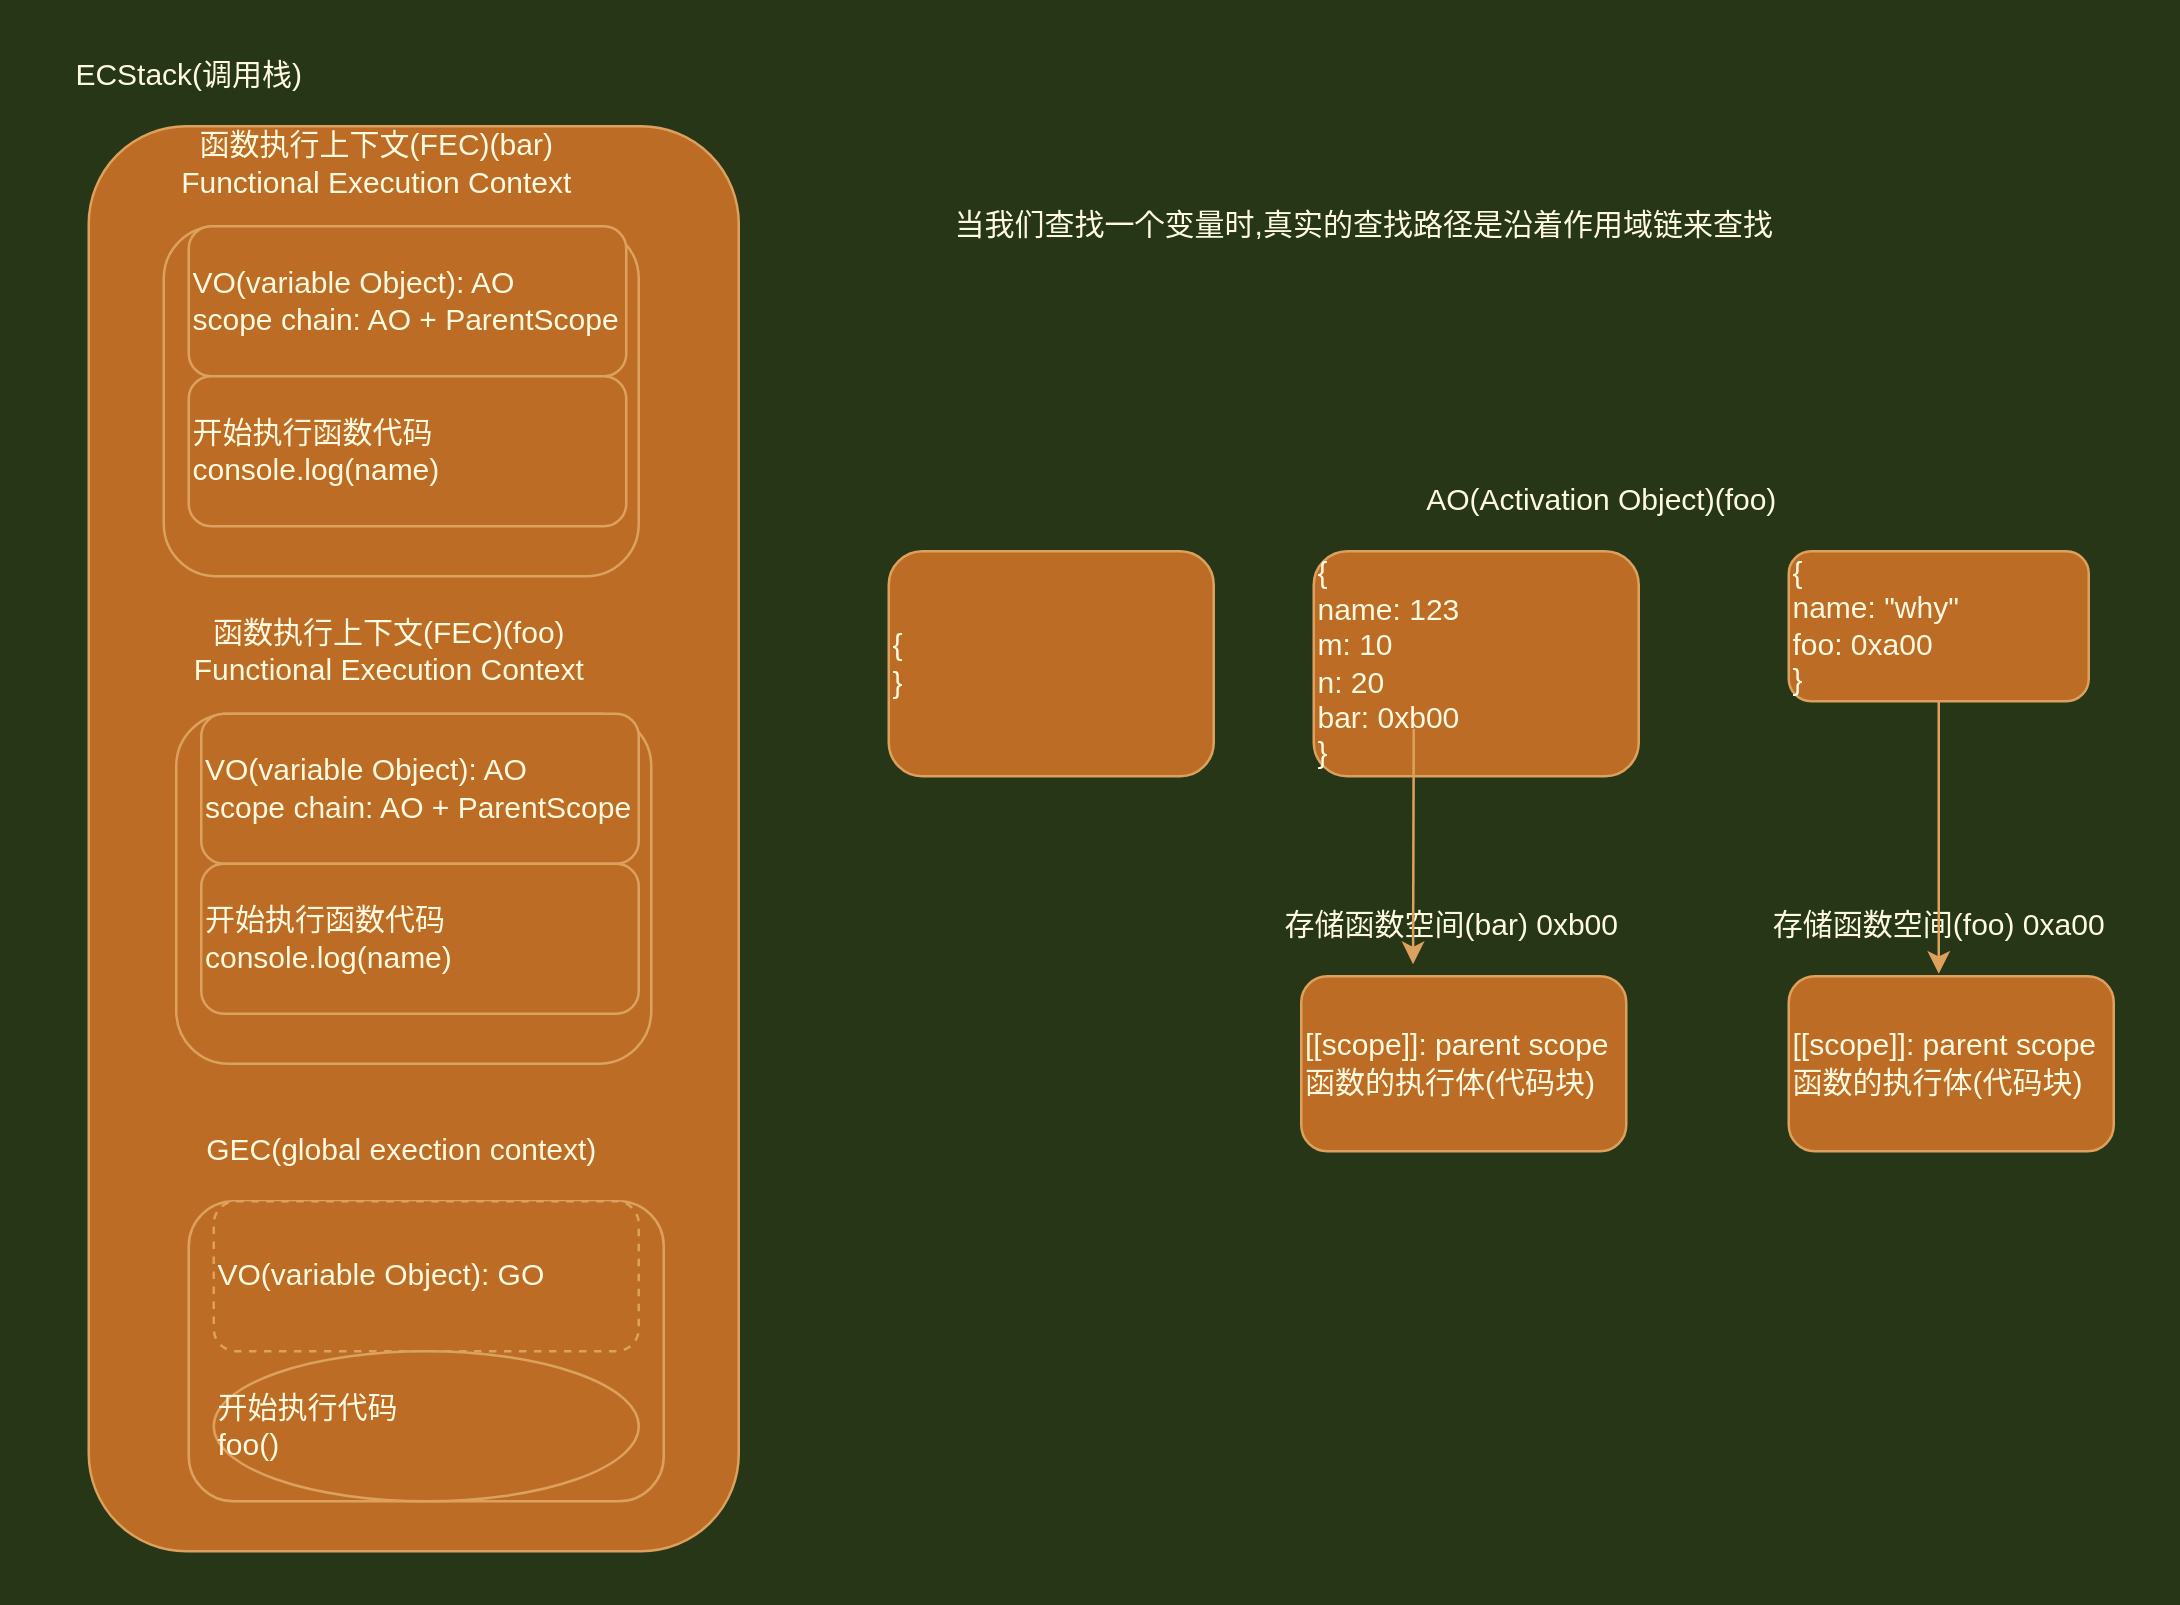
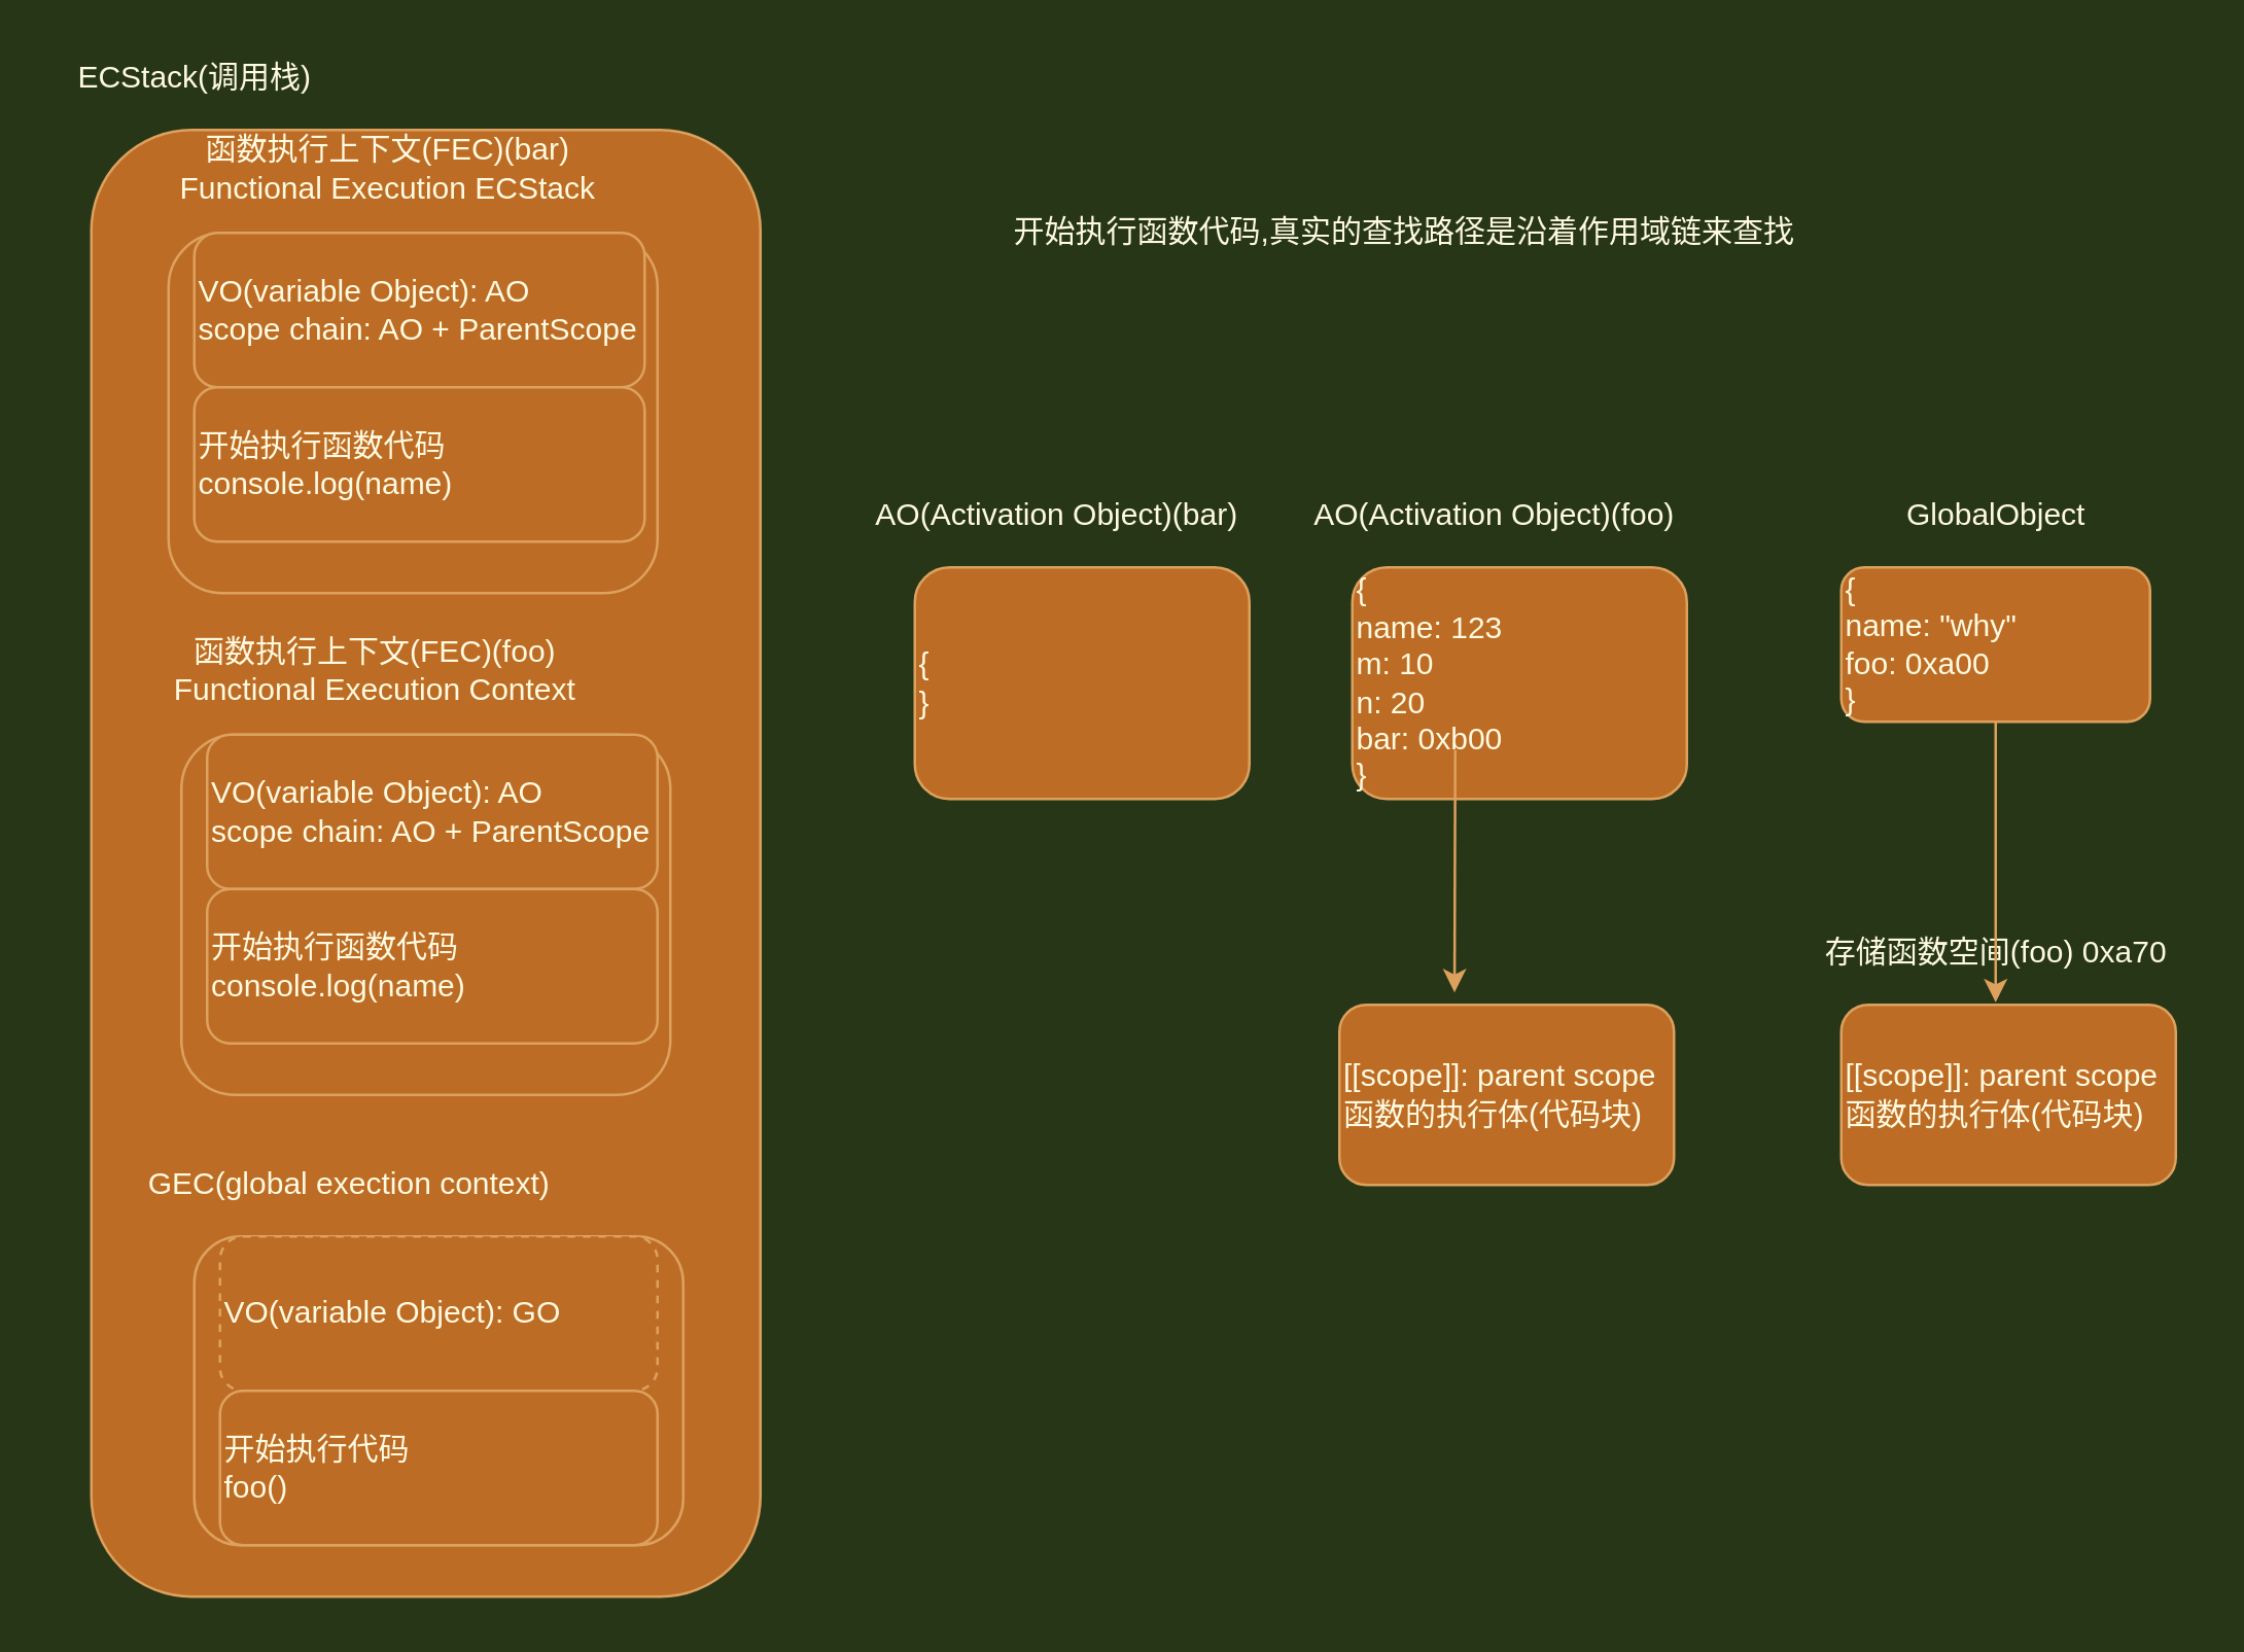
  <mxCell id="0" />
  <mxCell id="1" parent="0" />
  <mxCell id="2" value="" style="whiteSpace=wrap;html=1;fillColor=#BC6C25;strokeColor=#DDA15E;fontColor=#FEFAE0;rounded=1;" parent="1" vertex="1"><mxGeometry x="35" y="50" width="260" height="570" as="geometry" /></mxCell>
  <mxCell id="3" value="ECStack(调用栈)" style="text;html=1;align=center;verticalAlign=middle;resizable=0;points=[];autosize=1;strokeColor=none;fontColor=#FEFAE0;rounded=1;" parent="1" vertex="1"><mxGeometry x="20" y="20" width="110" height="20" as="geometry" /></mxCell>
  <mxCell id="4" value="" style="whiteSpace=wrap;html=1;fillColor=#BC6C25;strokeColor=#DDA15E;fontColor=#FEFAE0;rounded=1;" parent="1" vertex="1"><mxGeometry x="75" y="480" width="190" height="120" as="geometry" /></mxCell>
- <mxCell id="5" value="GEC(global exection context)" style="text;html=1;align=center;verticalAlign=middle;resizable=0;points=[];autosize=1;strokeColor=none;fontColor=#FEFAE0;rounded=1;" parent="1" vertex="1"><mxGeometry x="75" y="450" width="170" height="20" as="geometry" /></mxCell>
+ <mxCell id="5" value="GEC(global exection context)" style="text;html=1;align=center;verticalAlign=middle;resizable=0;points=[];autosize=1;strokeColor=none;fontColor=#FEFAE0;rounded=1;" parent="1" vertex="1"><mxGeometry x="50" y="450" width="170" height="20" as="geometry" /></mxCell>
  <mxCell id="6" value="VO(variable Object): GO" style="whiteSpace=wrap;html=1;align=left;fillColor=#BC6C25;strokeColor=#DDA15E;fontColor=#FEFAE0;rounded=1;dashed=1;" parent="1" vertex="1"><mxGeometry x="85" y="480" width="170" height="60" as="geometry" /></mxCell>
- <mxCell id="7" value="开始执行代码&lt;br&gt;foo()" style="ellipse;whiteSpace=wrap;html=1;align=left;fillColor=#BC6C25;strokeColor=#DDA15E;fontColor=#FEFAE0;" parent="1" vertex="1"><mxGeometry x="85" y="540" width="170" height="60" as="geometry" /></mxCell>
+ <mxCell id="7" value="开始执行代码&lt;br&gt;foo()" style="whiteSpace=wrap;html=1;align=left;fillColor=#BC6C25;strokeColor=#DDA15E;fontColor=#FEFAE0;rounded=1;" parent="1" vertex="1"><mxGeometry x="85" y="540" width="170" height="60" as="geometry" /></mxCell>
  <mxCell id="8" value="{&lt;br&gt;name: &quot;why&quot;&lt;br&gt;foo: 0xa00&lt;br&gt;}" style="whiteSpace=wrap;html=1;align=left;fillColor=#BC6C25;strokeColor=#DDA15E;fontColor=#FEFAE0;rounded=1;" parent="1" vertex="1"><mxGeometry x="715" y="220" width="120" height="60" as="geometry" /></mxCell>
+ <mxCell id="9" value="GlobalObject" style="text;html=1;align=center;verticalAlign=middle;resizable=0;points=[];autosize=1;strokeColor=none;fontColor=#FEFAE0;rounded=1;" parent="1" vertex="1"><mxGeometry x="735" y="190" width="80" height="20" as="geometry" /></mxCell>
  <mxCell id="10" value="[[scope]]: parent scope&lt;br&gt;函数的执行体(代码块)" style="whiteSpace=wrap;html=1;align=left;fillColor=#BC6C25;strokeColor=#DDA15E;fontColor=#FEFAE0;rounded=1;" parent="1" vertex="1"><mxGeometry x="715" y="390" width="130" height="70" as="geometry" /></mxCell>
- <mxCell id="11" value="存储函数空间(foo) 0xa00" style="text;html=1;align=center;verticalAlign=middle;resizable=0;points=[];autosize=1;strokeColor=none;fontColor=#FEFAE0;rounded=1;" parent="1" vertex="1"><mxGeometry x="700" y="360" width="150" height="20" as="geometry" /></mxCell>
+ <mxCell id="11" value="存储函数空间(foo) 0xa70" style="text;html=1;align=center;verticalAlign=middle;resizable=0;points=[];autosize=1;strokeColor=none;fontColor=#FEFAE0;rounded=1;" parent="1" vertex="1"><mxGeometry x="700" y="360" width="150" height="20" as="geometry" /></mxCell>
  <mxCell id="12" value="" style="endArrow=classic;html=1;strokeColor=#DDA15E;fontColor=#FEFAE0;curved=1;labelBackgroundColor=#283618;" parent="1" source="8" edge="1"><mxGeometry width="50" height="50" relative="1" as="geometry"><mxPoint x="855" y="250" as="sourcePoint" /><mxPoint x="775" y="389" as="targetPoint" /></mxGeometry></mxCell>
  <mxCell id="13" value="" style="whiteSpace=wrap;html=1;fillColor=#BC6C25;strokeColor=#DDA15E;fontColor=#FEFAE0;rounded=1;" parent="1" vertex="1"><mxGeometry x="70" y="285" width="190" height="140" as="geometry" /></mxCell>
- <mxCell id="14" value="函数执行上下文(FEC)(foo)&lt;br&gt;Functional Execution Context" style="text;html=1;align=center;verticalAlign=middle;resizable=0;points=[];autosize=1;strokeColor=none;fontColor=#FEFAE0;rounded=1;" parent="1" vertex="1"><mxGeometry x="70" y="245" width="170" height="30" as="geometry" /></mxCell>
+ <mxCell id="14" value="函数执行上下文(FEC)(foo)&lt;br&gt;Functional Execution Context" style="text;html=1;align=center;verticalAlign=middle;resizable=0;points=[];autosize=1;strokeColor=none;fontColor=#FEFAE0;rounded=1;" parent="1" vertex="1"><mxGeometry x="60" y="245" width="170" height="30" as="geometry" /></mxCell>
  <mxCell id="15" value="VO(variable Object): AO&lt;br&gt;scope chain: AO +&amp;nbsp;ParentScope" style="whiteSpace=wrap;html=1;align=left;fillColor=#BC6C25;strokeColor=#DDA15E;fontColor=#FEFAE0;rounded=1;" parent="1" vertex="1"><mxGeometry x="80" y="285" width="175" height="60" as="geometry" /></mxCell>
  <mxCell id="16" value="{&lt;br&gt;name: 123&lt;br&gt;m: 10&lt;br&gt;n: 20&lt;br&gt;bar: 0xb00&lt;br&gt;}" style="whiteSpace=wrap;html=1;align=left;fillColor=#BC6C25;strokeColor=#DDA15E;fontColor=#FEFAE0;rounded=1;" parent="1" vertex="1"><mxGeometry x="525" y="220" width="130" height="90" as="geometry" /></mxCell>
- <mxCell id="17" value="AO(Activation Object)(foo)" style="text;html=1;align=center;verticalAlign=middle;resizable=0;points=[];autosize=1;strokeColor=none;fontColor=#FEFAE0;rounded=1;" parent="1" vertex="1"><mxGeometry x="560" y="190" width="160" height="20" as="geometry" /></mxCell>
+ <mxCell id="17" value="AO(Activation Object)(foo)" style="text;html=1;align=center;verticalAlign=middle;resizable=0;points=[];autosize=1;strokeColor=none;fontColor=#FEFAE0;rounded=1;" parent="1" vertex="1"><mxGeometry x="500" y="190" width="160" height="20" as="geometry" /></mxCell>
  <mxCell id="18" value="开始执行函数代码&lt;br&gt;console.log(name)" style="whiteSpace=wrap;html=1;align=left;fillColor=#BC6C25;strokeColor=#DDA15E;fontColor=#FEFAE0;rounded=1;" parent="1" vertex="1"><mxGeometry x="80" y="345" width="175" height="60" as="geometry" /></mxCell>
- <mxCell id="19" value="当我们查找一个变量时,真实的查找路径是沿着作用域链来查找" style="text;html=1;align=center;verticalAlign=middle;resizable=0;points=[];autosize=1;strokeColor=none;fontColor=#FEFAE0;rounded=1;" parent="1" vertex="1"><mxGeometry x="375" y="80" width="340" height="20" as="geometry" /></mxCell>
+ <mxCell id="19" value="开始执行函数代码,真实的查找路径是沿着作用域链来查找" style="text;html=1;align=center;verticalAlign=middle;resizable=0;points=[];autosize=1;strokeColor=none;fontColor=#FEFAE0;rounded=1;" parent="1" vertex="1"><mxGeometry x="375" y="80" width="340" height="20" as="geometry" /></mxCell>
  <mxCell id="20" value="[[scope]]: parent scope&lt;br&gt;函数的执行体(代码块)" style="whiteSpace=wrap;html=1;align=left;fillColor=#BC6C25;strokeColor=#DDA15E;fontColor=#FEFAE0;rounded=1;" parent="1" vertex="1"><mxGeometry x="520" y="390" width="130" height="70" as="geometry" /></mxCell>
- <mxCell id="21" value="存储函数空间(bar) 0xb00" style="text;html=1;align=center;verticalAlign=middle;resizable=0;points=[];autosize=1;strokeColor=none;fontColor=#FEFAE0;rounded=1;" parent="1" vertex="1"><mxGeometry x="505" y="360" width="150" height="20" as="geometry" /></mxCell>
  <mxCell id="22" value="" style="endArrow=classic;html=1;entryX=0.344;entryY=-0.069;entryDx=0;entryDy=0;entryPerimeter=0;strokeColor=#DDA15E;fontColor=#FEFAE0;curved=1;labelBackgroundColor=#283618;" parent="1" target="20" edge="1"><mxGeometry width="50" height="50" relative="1" as="geometry"><mxPoint x="565" y="291" as="sourcePoint" /><mxPoint x="565" y="380" as="targetPoint" /></mxGeometry></mxCell>
  <mxCell id="23" value="" style="whiteSpace=wrap;html=1;fillColor=#BC6C25;strokeColor=#DDA15E;fontColor=#FEFAE0;rounded=1;" parent="1" vertex="1"><mxGeometry x="65" y="90" width="190" height="140" as="geometry" /></mxCell>
- <mxCell id="24" value="函数执行上下文(FEC)(bar)&lt;br&gt;Functional Execution Context" style="text;html=1;align=center;verticalAlign=middle;resizable=0;points=[];autosize=1;strokeColor=none;fontColor=#FEFAE0;rounded=1;" parent="1" vertex="1"><mxGeometry x="65" y="50" width="170" height="30" as="geometry" /></mxCell>
+ <mxCell id="24" value="函数执行上下文(FEC)(bar)&lt;br&gt;Functional Execution ECStack" style="text;html=1;align=center;verticalAlign=middle;resizable=0;points=[];autosize=1;strokeColor=none;fontColor=#FEFAE0;rounded=1;" parent="1" vertex="1"><mxGeometry x="65" y="50" width="170" height="30" as="geometry" /></mxCell>
  <mxCell id="25" value="VO(variable Object): AO&lt;br&gt;scope chain: AO + ParentScope" style="whiteSpace=wrap;html=1;align=left;fillColor=#BC6C25;strokeColor=#DDA15E;fontColor=#FEFAE0;rounded=1;" parent="1" vertex="1"><mxGeometry x="75" y="90" width="175" height="60" as="geometry" /></mxCell>
  <mxCell id="26" value="开始执行函数代码&lt;br&gt;console.log(name)" style="whiteSpace=wrap;html=1;align=left;fillColor=#BC6C25;strokeColor=#DDA15E;fontColor=#FEFAE0;rounded=1;" parent="1" vertex="1"><mxGeometry x="75" y="150" width="175" height="60" as="geometry" /></mxCell>
  <mxCell id="27" value="{&lt;br&gt;}" style="whiteSpace=wrap;html=1;align=left;fillColor=#BC6C25;strokeColor=#DDA15E;fontColor=#FEFAE0;rounded=1;" parent="1" vertex="1"><mxGeometry x="355" y="220" width="130" height="90" as="geometry" /></mxCell>
+ <mxCell id="28" value="AO(Activation Object)(bar)" style="text;html=1;align=center;verticalAlign=middle;resizable=0;points=[];autosize=1;strokeColor=none;fontColor=#FEFAE0;rounded=1;" parent="1" vertex="1"><mxGeometry x="330" y="190" width="160" height="20" as="geometry" /></mxCell>
